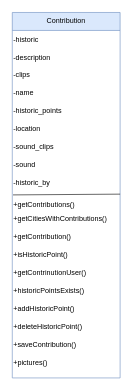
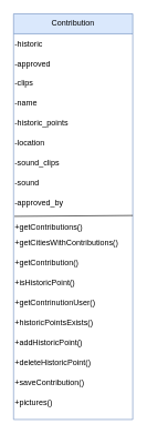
  <mxCell id="0" />
  <mxCell id="1" parent="0" />
  <mxCell id="2" value="Contribution" style="swimlane;fontStyle=0;align=center;verticalAlign=top;childLayout=stackLayout;horizontal=1;startSize=30;horizontalStack=0;resizeParent=1;resizeLast=0;collapsible=1;marginBottom=0;rounded=0;shadow=0;strokeWidth=1;fillColor=#dae8fc;strokeColor=#6c8ebf;" parent="1" vertex="1"><mxGeometry x="20" y="20" width="180" height="610" as="geometry"><mxRectangle x="550" y="140" width="160" height="26" as="alternateBounds" /></mxGeometry></mxCell>
  <mxCell id="3" value="-historic" style="text;html=1;align=left;verticalAlign=middle;resizable=0;points=[];autosize=1;strokeColor=none;fillColor=none;" vertex="1" parent="2"><mxGeometry y="30" width="180" height="30" as="geometry" /></mxCell>
- <mxCell id="4" value="-description" style="text;html=1;align=left;verticalAlign=middle;resizable=0;points=[];autosize=1;strokeColor=none;fillColor=none;" vertex="1" parent="2"><mxGeometry y="60" width="180" height="30" as="geometry" /></mxCell>
+ <mxCell id="4" value="-approved" style="text;html=1;align=left;verticalAlign=middle;resizable=0;points=[];autosize=1;strokeColor=none;fillColor=none;" vertex="1" parent="2"><mxGeometry y="60" width="180" height="30" as="geometry" /></mxCell>
  <mxCell id="5" value="-clips" style="text;html=1;align=left;verticalAlign=middle;resizable=0;points=[];autosize=1;strokeColor=none;fillColor=none;" vertex="1" parent="2"><mxGeometry y="90" width="180" height="30" as="geometry" /></mxCell>
  <mxCell id="6" value="-name" style="text;html=1;align=left;verticalAlign=middle;resizable=0;points=[];autosize=1;strokeColor=none;fillColor=none;" vertex="1" parent="2"><mxGeometry y="120" width="180" height="30" as="geometry" /></mxCell>
  <mxCell id="7" value="-historic_points" style="text;html=1;align=left;verticalAlign=middle;resizable=0;points=[];autosize=1;strokeColor=none;fillColor=none;" vertex="1" parent="2"><mxGeometry y="150" width="180" height="30" as="geometry" /></mxCell>
  <mxCell id="8" value="-location" style="text;html=1;align=left;verticalAlign=middle;resizable=0;points=[];autosize=1;strokeColor=none;fillColor=none;" vertex="1" parent="2"><mxGeometry y="180" width="180" height="30" as="geometry" /></mxCell>
  <mxCell id="9" value="-sound_clips" style="text;html=1;align=left;verticalAlign=middle;resizable=0;points=[];autosize=1;strokeColor=none;fillColor=none;" vertex="1" parent="2"><mxGeometry y="210" width="180" height="30" as="geometry" /></mxCell>
  <mxCell id="10" value="-sound" style="text;html=1;align=left;verticalAlign=middle;resizable=0;points=[];autosize=1;strokeColor=none;fillColor=none;" vertex="1" parent="2"><mxGeometry y="240" width="180" height="30" as="geometry" /></mxCell>
- <mxCell id="11" value="-historic_by" style="text;html=1;align=left;verticalAlign=middle;resizable=0;points=[];autosize=1;strokeColor=none;fillColor=none;" vertex="1" parent="2"><mxGeometry y="270" width="180" height="30" as="geometry" /></mxCell>
+ <mxCell id="11" value="-approved_by" style="text;html=1;align=left;verticalAlign=middle;resizable=0;points=[];autosize=1;strokeColor=none;fillColor=none;" vertex="1" parent="2"><mxGeometry y="270" width="180" height="30" as="geometry" /></mxCell>
  <mxCell id="12" value="" style="endArrow=none;html=1;rounded=0;entryX=1;entryY=0.108;entryDx=0;entryDy=0;entryPerimeter=0;exitX=0.007;exitY=0.15;exitDx=0;exitDy=0;exitPerimeter=0;" parent="2" source="13" target="13" edge="1"><mxGeometry width="50" height="50" relative="1" as="geometry"><mxPoint x="20" y="180" as="sourcePoint" /><mxPoint x="120" y="180" as="targetPoint" /></mxGeometry></mxCell>
  <mxCell id="13" value="+getContributions()" style="text;html=1;align=left;verticalAlign=bottom;resizable=0;points=[];autosize=1;strokeColor=none;fillColor=none;labelPosition=center;verticalLabelPosition=middle;" parent="2" vertex="1"><mxGeometry y="300" width="180" height="30" as="geometry" /></mxCell>
  <mxCell id="14" value="+getCitiesWithContributions()" style="text;html=1;align=left;verticalAlign=middle;resizable=0;points=[];autosize=1;strokeColor=none;fillColor=none;" parent="2" vertex="1"><mxGeometry y="330" width="180" height="30" as="geometry" /></mxCell>
  <mxCell id="15" value="+getContribution()" style="text;html=1;align=left;verticalAlign=middle;resizable=0;points=[];autosize=1;strokeColor=none;fillColor=none;" parent="2" vertex="1"><mxGeometry y="360" width="180" height="30" as="geometry" /></mxCell>
  <mxCell id="16" value="+isHistoricPoint()" style="text;html=1;align=left;verticalAlign=middle;resizable=0;points=[];autosize=1;strokeColor=none;fillColor=none;" parent="2" vertex="1"><mxGeometry y="390" width="180" height="30" as="geometry" /></mxCell>
  <mxCell id="17" value="+getContrinutionUser()" style="text;html=1;align=left;verticalAlign=middle;resizable=0;points=[];autosize=1;strokeColor=none;fillColor=none;" parent="2" vertex="1"><mxGeometry y="420" width="180" height="30" as="geometry" /></mxCell>
  <mxCell id="18" value="+historicPointsExists()" style="text;html=1;align=left;verticalAlign=middle;resizable=0;points=[];autosize=1;strokeColor=none;fillColor=none;" parent="2" vertex="1"><mxGeometry y="450" width="180" height="30" as="geometry" /></mxCell>
  <mxCell id="19" value="+addHistoricPoint()" style="text;html=1;align=left;verticalAlign=middle;resizable=0;points=[];autosize=1;strokeColor=none;fillColor=none;" parent="2" vertex="1"><mxGeometry y="480" width="180" height="30" as="geometry" /></mxCell>
  <mxCell id="20" value="+deleteHistoricPoint()" style="text;html=1;align=left;verticalAlign=middle;resizable=0;points=[];autosize=1;strokeColor=none;fillColor=none;" parent="2" vertex="1"><mxGeometry y="510" width="180" height="30" as="geometry" /></mxCell>
  <mxCell id="21" value="+saveContribution()" style="text;html=1;align=left;verticalAlign=middle;resizable=0;points=[];autosize=1;strokeColor=none;fillColor=none;" parent="2" vertex="1"><mxGeometry y="540" width="180" height="30" as="geometry" /></mxCell>
  <mxCell id="22" value="+pictures()" style="text;html=1;align=left;verticalAlign=middle;resizable=0;points=[];autosize=1;strokeColor=none;fillColor=none;" parent="2" vertex="1"><mxGeometry y="570" width="180" height="30" as="geometry" /></mxCell>
